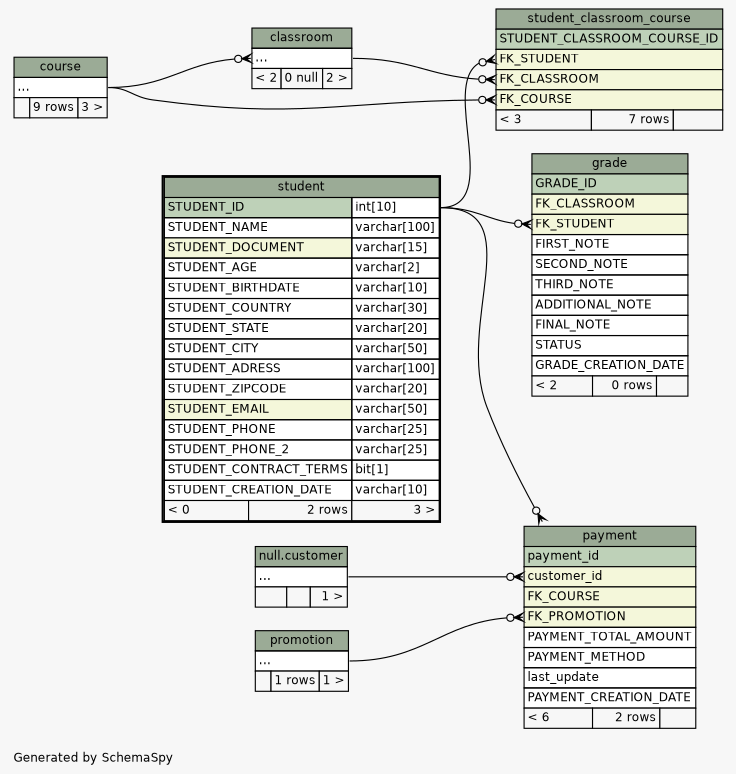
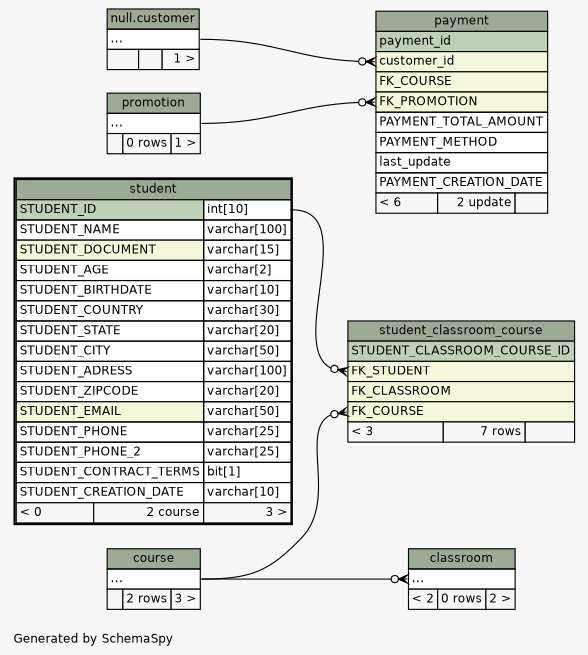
  digraph {
    bgcolor="#f7f7f7"
    fontname=Helvetica
    fontsize=11
    label="\nGenerated by SchemaSpy"
    labeljust=l
    nodesep=0.18
    rankdir=RL
    ranksep=0.46
    node [fontname=Helvetica fontsize=11 shape=plaintext]
    edge [arrowhead=none arrowsize=0.8 arrowtail=crowodot dir=back headport="elipses:e" tailport="FK_STUDENT:w"]
-   n1 [label=<     <TABLE BORDER="0" CELLBORDER="1" CELLSPACING="0" BGCOLOR="#ffffff">       <TR><TD COLSPAN="3" BGCOLOR="#9bab96" ALIGN="CENTER">classroom</TD></TR>       <TR><TD PORT="elipses" COLSPAN="3" ALIGN="LEFT">...</TD></TR>       <TR><TD ALIGN="LEFT" BGCOLOR="#f7f7f7">&lt; 2</TD><TD ALIGN="RIGHT" BGCOLOR="#f7f7f7">0 null</TD><TD ALIGN="RIGHT" BGCOLOR="#f7f7f7">2 &gt;</TD></TR>     </TABLE>>]
-   n2 [label=<     <TABLE BORDER="0" CELLBORDER="1" CELLSPACING="0" BGCOLOR="#ffffff">       <TR><TD COLSPAN="3" BGCOLOR="#9bab96" ALIGN="CENTER">course</TD></TR>       <TR><TD PORT="elipses" COLSPAN="3" ALIGN="LEFT">...</TD></TR>       <TR><TD ALIGN="LEFT" BGCOLOR="#f7f7f7">  </TD><TD ALIGN="RIGHT" BGCOLOR="#f7f7f7">9 rows</TD><TD ALIGN="RIGHT" BGCOLOR="#f7f7f7">3 &gt;</TD></TR>     </TABLE>>]
-   n3 [label=<     <TABLE BORDER="0" CELLBORDER="1" CELLSPACING="0" BGCOLOR="#ffffff">       <TR><TD COLSPAN="3" BGCOLOR="#9bab96" ALIGN="CENTER">grade</TD></TR>       <TR><TD PORT="GRADE_ID" COLSPAN="3" BGCOLOR="#bed1b8" ALIGN="LEFT">GRADE_ID</TD></TR>       <TR><TD PORT="FK_CLASSROOM" COLSPAN="3" BGCOLOR="#f4f7da" ALIGN="LEFT">FK_CLASSROOM</TD></TR>       <TR><TD PORT="FK_STUDENT" COLSPAN="3" BGCOLOR="#f4f7da" ALIGN="LEFT">FK_STUDENT</TD></TR>       <TR><TD PORT="FIRST_NOTE" COLSPAN="3" ALIGN="LEFT">FIRST_NOTE</TD></TR>       <TR><TD PORT="SECOND_NOTE" COLSPAN="3" ALIGN="LEFT">SECOND_NOTE</TD></TR>       <TR><TD PORT="THIRD_NOTE" COLSPAN="3" ALIGN="LEFT">THIRD_NOTE</TD></TR>       <TR><TD PORT="ADDITIONAL_NOTE" COLSPAN="3" ALIGN="LEFT">ADDITIONAL_NOTE</TD></TR>       <TR><TD PORT="FINAL_NOTE" COLSPAN="3" ALIGN="LEFT">FINAL_NOTE</TD></TR>       <TR><TD PORT="STATUS" COLSPAN="3" ALIGN="LEFT">STATUS</TD></TR>       <TR><TD PORT="GRADE_CREATION_DATE" COLSPAN="3" ALIGN="LEFT">GRADE_CREATION_DATE</TD></TR>       <TR><TD ALIGN="LEFT" BGCOLOR="#f7f7f7">&lt; 2</TD><TD ALIGN="RIGHT" BGCOLOR="#f7f7f7">0 rows</TD><TD ALIGN="RIGHT" BGCOLOR="#f7f7f7">  </TD></TR>     </TABLE>>]
-   n4 [label=<     <TABLE BORDER="2" CELLBORDER="1" CELLSPACING="0" BGCOLOR="#ffffff">       <TR><TD COLSPAN="3" BGCOLOR="#9bab96" ALIGN="CENTER">student</TD></TR>       <TR><TD PORT="STUDENT_ID" COLSPAN="2" BGCOLOR="#bed1b8" ALIGN="LEFT">STUDENT_ID</TD><TD PORT="STUDENT_ID.type" ALIGN="LEFT">int[10]</TD></TR>       <TR><TD PORT="STUDENT_NAME" COLSPAN="2" ALIGN="LEFT">STUDENT_NAME</TD><TD PORT="STUDENT_NAME.type" ALIGN="LEFT">varchar[100]</TD></TR>       <TR><TD PORT="STUDENT_DOCUMENT" COLSPAN="2" BGCOLOR="#f4f7da" ALIGN="LEFT">STUDENT_DOCUMENT</TD><TD PORT="STUDENT_DOCUMENT.type" ALIGN="LEFT">varchar[15]</TD></TR>       <TR><TD PORT="STUDENT_AGE" COLSPAN="2" ALIGN="LEFT">STUDENT_AGE</TD><TD PORT="STUDENT_AGE.type" ALIGN="LEFT">varchar[2]</TD></TR>       <TR><TD PORT="STUDENT_BIRTHDATE" COLSPAN="2" ALIGN="LEFT">STUDENT_BIRTHDATE</TD><TD PORT="STUDENT_BIRTHDATE.type" ALIGN="LEFT">varchar[10]</TD></TR>       <TR><TD PORT="STUDENT_COUNTRY" COLSPAN="2" ALIGN="LEFT">STUDENT_COUNTRY</TD><TD PORT="STUDENT_COUNTRY.type" ALIGN="LEFT">varchar[30]</TD></TR>       <TR><TD PORT="STUDENT_STATE" COLSPAN="2" ALIGN="LEFT">STUDENT_STATE</TD><TD PORT="STUDENT_STATE.type" ALIGN="LEFT">varchar[20]</TD></TR>       <TR><TD PORT="STUDENT_CITY" COLSPAN="2" ALIGN="LEFT">STUDENT_CITY</TD><TD PORT="STUDENT_CITY.type" ALIGN="LEFT">varchar[50]</TD></TR>       <TR><TD PORT="STUDENT_ADRESS" COLSPAN="2" ALIGN="LEFT">STUDENT_ADRESS</TD><TD PORT="STUDENT_ADRESS.type" ALIGN="LEFT">varchar[100]</TD></TR>       <TR><TD PORT="STUDENT_ZIPCODE" COLSPAN="2" ALIGN="LEFT">STUDENT_ZIPCODE</TD><TD PORT="STUDENT_ZIPCODE.type" ALIGN="LEFT">varchar[20]</TD></TR>       <TR><TD PORT="STUDENT_EMAIL" COLSPAN="2" BGCOLOR="#f4f7da" ALIGN="LEFT">STUDENT_EMAIL</TD><TD PORT="STUDENT_EMAIL.type" ALIGN="LEFT">varchar[50]</TD></TR>       <TR><TD PORT="STUDENT_PHONE" COLSPAN="2" ALIGN="LEFT">STUDENT_PHONE</TD><TD PORT="STUDENT_PHONE.type" ALIGN="LEFT">varchar[25]</TD></TR>       <TR><TD PORT="STUDENT_PHONE_2" COLSPAN="2" ALIGN="LEFT">STUDENT_PHONE_2</TD><TD PORT="STUDENT_PHONE_2.type" ALIGN="LEFT">varchar[25]</TD></TR>       <TR><TD PORT="STUDENT_CONTRACT_TERMS" COLSPAN="2" ALIGN="LEFT">STUDENT_CONTRACT_TERMS</TD><TD PORT="STUDENT_CONTRACT_TERMS.type" ALIGN="LEFT">bit[1]</TD></TR>       <TR><TD PORT="STUDENT_CREATION_DATE" COLSPAN="2" ALIGN="LEFT">STUDENT_CREATION_DATE</TD><TD PORT="STUDENT_CREATION_DATE.type" ALIGN="LEFT">varchar[10]</TD></TR>       <TR><TD ALIGN="LEFT" BGCOLOR="#f7f7f7">&lt; 0</TD><TD ALIGN="RIGHT" BGCOLOR="#f7f7f7">2 rows</TD><TD ALIGN="RIGHT" BGCOLOR="#f7f7f7">3 &gt;</TD></TR>     </TABLE>>]
-   n5 [label=<     <TABLE BORDER="0" CELLBORDER="1" CELLSPACING="0" BGCOLOR="#ffffff">       <TR><TD COLSPAN="3" BGCOLOR="#9bab96" ALIGN="CENTER">payment</TD></TR>       <TR><TD PORT="payment_id" COLSPAN="3" BGCOLOR="#bed1b8" ALIGN="LEFT">payment_id</TD></TR>       <TR><TD PORT="customer_id" COLSPAN="3" BGCOLOR="#f4f7da" ALIGN="LEFT">customer_id</TD></TR>       <TR><TD PORT="FK_COURSE" COLSPAN="3" BGCOLOR="#f4f7da" ALIGN="LEFT">FK_COURSE</TD></TR>       <TR><TD PORT="FK_PROMOTION" COLSPAN="3" BGCOLOR="#f4f7da" ALIGN="LEFT">FK_PROMOTION</TD></TR>       <TR><TD PORT="PAYMENT_TOTAL_AMOUNT" COLSPAN="3" ALIGN="LEFT">PAYMENT_TOTAL_AMOUNT</TD></TR>       <TR><TD PORT="PAYMENT_METHOD" COLSPAN="3" ALIGN="LEFT">PAYMENT_METHOD</TD></TR>       <TR><TD PORT="last_update" COLSPAN="3" ALIGN="LEFT">last_update</TD></TR>       <TR><TD PORT="PAYMENT_CREATION_DATE" COLSPAN="3" ALIGN="LEFT">PAYMENT_CREATION_DATE</TD></TR>       <TR><TD ALIGN="LEFT" BGCOLOR="#f7f7f7">&lt; 6</TD><TD ALIGN="RIGHT" BGCOLOR="#f7f7f7">2 rows</TD><TD ALIGN="RIGHT" BGCOLOR="#f7f7f7">  </TD></TR>     </TABLE>>]
+   n1 [label=<     <TABLE BORDER="0" CELLBORDER="1" CELLSPACING="0" BGCOLOR="#ffffff">       <TR><TD COLSPAN="3" BGCOLOR="#9bab96" ALIGN="CENTER">classroom</TD></TR>       <TR><TD PORT="elipses" COLSPAN="3" ALIGN="LEFT">...</TD></TR>       <TR><TD ALIGN="LEFT" BGCOLOR="#f7f7f7">&lt; 2</TD><TD ALIGN="RIGHT" BGCOLOR="#f7f7f7">0 rows</TD><TD ALIGN="RIGHT" BGCOLOR="#f7f7f7">2 &gt;</TD></TR>     </TABLE>>]
+   n2 [label=<     <TABLE BORDER="0" CELLBORDER="1" CELLSPACING="0" BGCOLOR="#ffffff">       <TR><TD COLSPAN="3" BGCOLOR="#9bab96" ALIGN="CENTER">course</TD></TR>       <TR><TD PORT="elipses" COLSPAN="3" ALIGN="LEFT">...</TD></TR>       <TR><TD ALIGN="LEFT" BGCOLOR="#f7f7f7">  </TD><TD ALIGN="RIGHT" BGCOLOR="#f7f7f7">2 rows</TD><TD ALIGN="RIGHT" BGCOLOR="#f7f7f7">3 &gt;</TD></TR>     </TABLE>>]
+   n4 [label=<     <TABLE BORDER="2" CELLBORDER="1" CELLSPACING="0" BGCOLOR="#ffffff">       <TR><TD COLSPAN="3" BGCOLOR="#9bab96" ALIGN="CENTER">student</TD></TR>       <TR><TD PORT="STUDENT_ID" COLSPAN="2" BGCOLOR="#bed1b8" ALIGN="LEFT">STUDENT_ID</TD><TD PORT="STUDENT_ID.type" ALIGN="LEFT">int[10]</TD></TR>       <TR><TD PORT="STUDENT_NAME" COLSPAN="2" ALIGN="LEFT">STUDENT_NAME</TD><TD PORT="STUDENT_NAME.type" ALIGN="LEFT">varchar[100]</TD></TR>       <TR><TD PORT="STUDENT_DOCUMENT" COLSPAN="2" BGCOLOR="#f4f7da" ALIGN="LEFT">STUDENT_DOCUMENT</TD><TD PORT="STUDENT_DOCUMENT.type" ALIGN="LEFT">varchar[15]</TD></TR>       <TR><TD PORT="STUDENT_AGE" COLSPAN="2" ALIGN="LEFT">STUDENT_AGE</TD><TD PORT="STUDENT_AGE.type" ALIGN="LEFT">varchar[2]</TD></TR>       <TR><TD PORT="STUDENT_BIRTHDATE" COLSPAN="2" ALIGN="LEFT">STUDENT_BIRTHDATE</TD><TD PORT="STUDENT_BIRTHDATE.type" ALIGN="LEFT">varchar[10]</TD></TR>       <TR><TD PORT="STUDENT_COUNTRY" COLSPAN="2" ALIGN="LEFT">STUDENT_COUNTRY</TD><TD PORT="STUDENT_COUNTRY.type" ALIGN="LEFT">varchar[30]</TD></TR>       <TR><TD PORT="STUDENT_STATE" COLSPAN="2" ALIGN="LEFT">STUDENT_STATE</TD><TD PORT="STUDENT_STATE.type" ALIGN="LEFT">varchar[20]</TD></TR>       <TR><TD PORT="STUDENT_CITY" COLSPAN="2" ALIGN="LEFT">STUDENT_CITY</TD><TD PORT="STUDENT_CITY.type" ALIGN="LEFT">varchar[50]</TD></TR>       <TR><TD PORT="STUDENT_ADRESS" COLSPAN="2" ALIGN="LEFT">STUDENT_ADRESS</TD><TD PORT="STUDENT_ADRESS.type" ALIGN="LEFT">varchar[100]</TD></TR>       <TR><TD PORT="STUDENT_ZIPCODE" COLSPAN="2" ALIGN="LEFT">STUDENT_ZIPCODE</TD><TD PORT="STUDENT_ZIPCODE.type" ALIGN="LEFT">varchar[20]</TD></TR>       <TR><TD PORT="STUDENT_EMAIL" COLSPAN="2" BGCOLOR="#f4f7da" ALIGN="LEFT">STUDENT_EMAIL</TD><TD PORT="STUDENT_EMAIL.type" ALIGN="LEFT">varchar[50]</TD></TR>       <TR><TD PORT="STUDENT_PHONE" COLSPAN="2" ALIGN="LEFT">STUDENT_PHONE</TD><TD PORT="STUDENT_PHONE.type" ALIGN="LEFT">varchar[25]</TD></TR>       <TR><TD PORT="STUDENT_PHONE_2" COLSPAN="2" ALIGN="LEFT">STUDENT_PHONE_2</TD><TD PORT="STUDENT_PHONE_2.type" ALIGN="LEFT">varchar[25]</TD></TR>       <TR><TD PORT="STUDENT_CONTRACT_TERMS" COLSPAN="2" ALIGN="LEFT">STUDENT_CONTRACT_TERMS</TD><TD PORT="STUDENT_CONTRACT_TERMS.type" ALIGN="LEFT">bit[1]</TD></TR>       <TR><TD PORT="STUDENT_CREATION_DATE" COLSPAN="2" ALIGN="LEFT">STUDENT_CREATION_DATE</TD><TD PORT="STUDENT_CREATION_DATE.type" ALIGN="LEFT">varchar[10]</TD></TR>       <TR><TD ALIGN="LEFT" BGCOLOR="#f7f7f7">&lt; 0</TD><TD ALIGN="RIGHT" BGCOLOR="#f7f7f7">2 course</TD><TD ALIGN="RIGHT" BGCOLOR="#f7f7f7">3 &gt;</TD></TR>     </TABLE>>]
+   n5 [label=<     <TABLE BORDER="0" CELLBORDER="1" CELLSPACING="0" BGCOLOR="#ffffff">       <TR><TD COLSPAN="3" BGCOLOR="#9bab96" ALIGN="CENTER">payment</TD></TR>       <TR><TD PORT="payment_id" COLSPAN="3" BGCOLOR="#bed1b8" ALIGN="LEFT">payment_id</TD></TR>       <TR><TD PORT="customer_id" COLSPAN="3" BGCOLOR="#f4f7da" ALIGN="LEFT">customer_id</TD></TR>       <TR><TD PORT="FK_COURSE" COLSPAN="3" BGCOLOR="#f4f7da" ALIGN="LEFT">FK_COURSE</TD></TR>       <TR><TD PORT="FK_PROMOTION" COLSPAN="3" BGCOLOR="#f4f7da" ALIGN="LEFT">FK_PROMOTION</TD></TR>       <TR><TD PORT="PAYMENT_TOTAL_AMOUNT" COLSPAN="3" ALIGN="LEFT">PAYMENT_TOTAL_AMOUNT</TD></TR>       <TR><TD PORT="PAYMENT_METHOD" COLSPAN="3" ALIGN="LEFT">PAYMENT_METHOD</TD></TR>       <TR><TD PORT="last_update" COLSPAN="3" ALIGN="LEFT">last_update</TD></TR>       <TR><TD PORT="PAYMENT_CREATION_DATE" COLSPAN="3" ALIGN="LEFT">PAYMENT_CREATION_DATE</TD></TR>       <TR><TD ALIGN="LEFT" BGCOLOR="#f7f7f7">&lt; 6</TD><TD ALIGN="RIGHT" BGCOLOR="#f7f7f7">2 update</TD><TD ALIGN="RIGHT" BGCOLOR="#f7f7f7">  </TD></TR>     </TABLE>>]
    n6 [label=<     <TABLE BORDER="0" CELLBORDER="1" CELLSPACING="0" BGCOLOR="#ffffff">       <TR><TD COLSPAN="3" BGCOLOR="#9bab96" ALIGN="CENTER">null.customer</TD></TR>       <TR><TD PORT="elipses" COLSPAN="3" ALIGN="LEFT">...</TD></TR>       <TR><TD ALIGN="LEFT" BGCOLOR="#f7f7f7">  </TD><TD ALIGN="RIGHT" BGCOLOR="#f7f7f7">  </TD><TD ALIGN="RIGHT" BGCOLOR="#f7f7f7">1 &gt;</TD></TR>     </TABLE>>]
-   n7 [label=<     <TABLE BORDER="0" CELLBORDER="1" CELLSPACING="0" BGCOLOR="#ffffff">       <TR><TD COLSPAN="3" BGCOLOR="#9bab96" ALIGN="CENTER">promotion</TD></TR>       <TR><TD PORT="elipses" COLSPAN="3" ALIGN="LEFT">...</TD></TR>       <TR><TD ALIGN="LEFT" BGCOLOR="#f7f7f7">  </TD><TD ALIGN="RIGHT" BGCOLOR="#f7f7f7">1 rows</TD><TD ALIGN="RIGHT" BGCOLOR="#f7f7f7">1 &gt;</TD></TR>     </TABLE>>]
+   n7 [label=<     <TABLE BORDER="0" CELLBORDER="1" CELLSPACING="0" BGCOLOR="#ffffff">       <TR><TD COLSPAN="3" BGCOLOR="#9bab96" ALIGN="CENTER">promotion</TD></TR>       <TR><TD PORT="elipses" COLSPAN="3" ALIGN="LEFT">...</TD></TR>       <TR><TD ALIGN="LEFT" BGCOLOR="#f7f7f7">  </TD><TD ALIGN="RIGHT" BGCOLOR="#f7f7f7">0 rows</TD><TD ALIGN="RIGHT" BGCOLOR="#f7f7f7">1 &gt;</TD></TR>     </TABLE>>]
    n8 [label=<     <TABLE BORDER="0" CELLBORDER="1" CELLSPACING="0" BGCOLOR="#ffffff">       <TR><TD COLSPAN="3" BGCOLOR="#9bab96" ALIGN="CENTER">student_classroom_course</TD></TR>       <TR><TD PORT="STUDENT_CLASSROOM_COURSE_ID" COLSPAN="3" BGCOLOR="#bed1b8" ALIGN="LEFT">STUDENT_CLASSROOM_COURSE_ID</TD></TR>       <TR><TD PORT="FK_STUDENT" COLSPAN="3" BGCOLOR="#f4f7da" ALIGN="LEFT">FK_STUDENT</TD></TR>       <TR><TD PORT="FK_CLASSROOM" COLSPAN="3" BGCOLOR="#f4f7da" ALIGN="LEFT">FK_CLASSROOM</TD></TR>       <TR><TD PORT="FK_COURSE" COLSPAN="3" BGCOLOR="#f4f7da" ALIGN="LEFT">FK_COURSE</TD></TR>       <TR><TD ALIGN="LEFT" BGCOLOR="#f7f7f7">&lt; 3</TD><TD ALIGN="RIGHT" BGCOLOR="#f7f7f7">7 rows</TD><TD ALIGN="RIGHT" BGCOLOR="#f7f7f7">  </TD></TR>     </TABLE>>]
    n1 -> n2 [tailport="elipses:w"]
-   n3 -> n4 [headport="STUDENT_ID.type:e"]
-   n5 -> n4 [headport="STUDENT_ID.type:e"]
    n5 -> n6 [tailport="customer_id:w"]
    n5 -> n7 [tailport="FK_PROMOTION:w"]
-   n8 -> n1 [tailport="FK_CLASSROOM:w"]
    n8 -> n2 [tailport="FK_COURSE:w"]
    n8 -> n4 [headport="STUDENT_ID.type:e"]
  }
